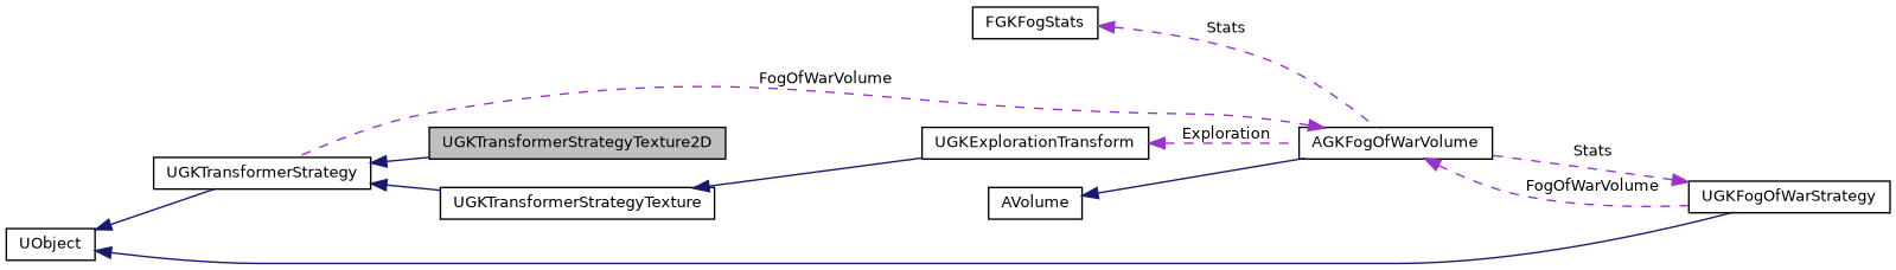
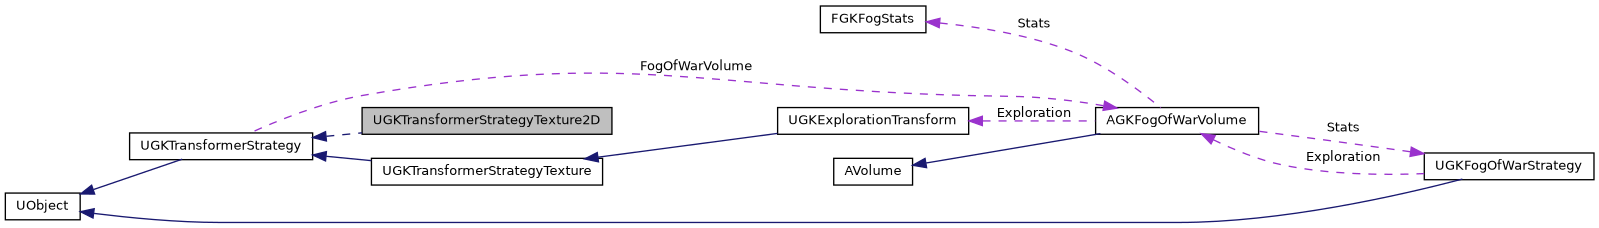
  digraph {
    rankdir=LR
    node [color=black fillcolor=white fontname=Helvetica fontsize=10 shape=record style=filled]
    edge [color=midnightblue dir=back fontname=Helvetica fontsize=10 labelfontname=Helvetica labelfontsize=10 style=solid]
    n1 [fillcolor=grey75 fontcolor=black height=0.2 label=UGKTransformerStrategyTexture2D width=0.4]
    n2 [height=0.2 label=UGKTransformerStrategy width=0.4]
    n3 [height=0.2 label=UGKTransformerStrategyTexture width=0.4]
    n4 [height=0.2 label=AGKFogOfWarVolume width=0.4]
    n5 [height=0.2 label=UGKFogOfWarStrategy width=0.4]
    n6 [height=0.2 label=UGKExplorationTransform width=0.4]
    n7 [height=0.2 label=UObject width=0.4]
    n8 [height=0.2 label=AVolume width=0.4]
    n9 [height=0.2 label=FGKFogStats width=0.4]
-   n2 -> n1
+   n2 -> n1 [style=dashed]
    n2 -> n3
    n3 -> n6
    n4 -> n2 [color=darkorchid3 label=" FogOfWarVolume" style=dashed]
-   n4 -> n5 [color=darkorchid3 label=" FogOfWarVolume" style=dashed]
+   n4 -> n5 [color=darkorchid3 label=" Exploration" style=dashed]
    n5 -> n4 [color=darkorchid3 label=" Stats" style=dashed]
    n6 -> n4 [color=darkorchid3 label=" Exploration" style=dashed]
    n7 -> n2
    n7 -> n5
    n8 -> n4
    n9 -> n4 [color=darkorchid3 label=" Stats" style=dashed]
  }
